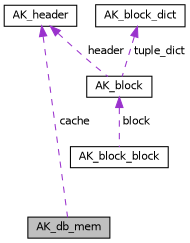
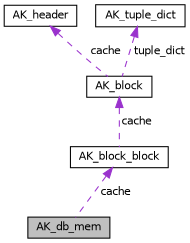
  digraph {
    fontname="DejaVu Sans"
    node [color=black fontname="DejaVu Sans" fontsize=10 shape=record]
    edge [color=darkorchid3 dir=back fontname="DejaVu Sans" fontsize=10 labelfontname=Helvetica labelfontsize=10 style=dashed]
    n1 [fillcolor=grey75 fontcolor=black height=0.2 label=AK_db_mem style=filled width=0.4]
    n2 [height=0.2 label=AK_block_block width=0.4]
    n3 [height=0.2 label=AK_block width=0.4]
    n4 [height=0.2 label=AK_header width=0.4]
-   n5 [height=0.2 label=AK_block_dict width=0.4]
-   n4 -> n1 [label=" cache"]
-   n3 -> n2 [label=" block"]
-   n4 -> n3 [label=" header"]
+   n5 [height=0.2 label=AK_tuple_dict width=0.4]
+   n2 -> n1 [label=" cache"]
+   n3 -> n2 [label=" cache"]
+   n4 -> n3 [label=" cache"]
    n5 -> n3 [label=" tuple_dict"]
  }
